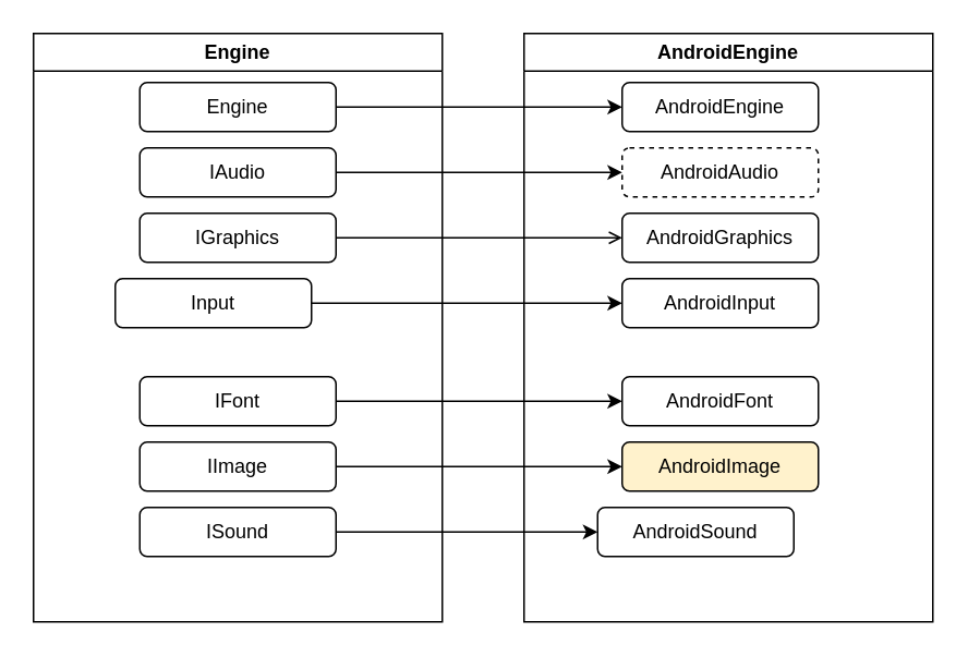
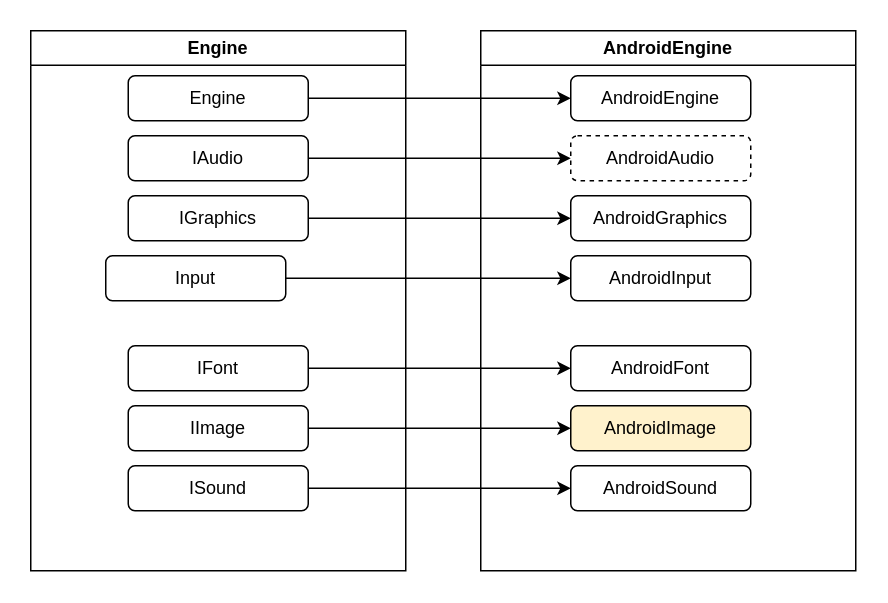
  <mxCell id="0" />
  <mxCell id="1" parent="0" />
  <mxCell id="2" value="AndroidEngine" style="swimlane;whiteSpace=wrap;html=1;" vertex="1" parent="1"><mxGeometry x="320" y="20" width="250" height="360" as="geometry" /></mxCell>
  <mxCell id="3" value="AndroidEngine" style="rounded=1;whiteSpace=wrap;html=1;" vertex="1" parent="2"><mxGeometry x="60" y="30" width="120" height="30" as="geometry" /></mxCell>
  <mxCell id="4" value="AndroidAudio" style="rounded=1;whiteSpace=wrap;html=1;dashed=1;" vertex="1" parent="2"><mxGeometry x="60" y="70" width="120" height="30" as="geometry" /></mxCell>
  <mxCell id="5" value="AndroidGraphics" style="rounded=1;whiteSpace=wrap;html=1;" vertex="1" parent="2"><mxGeometry x="60" y="110" width="120" height="30" as="geometry" /></mxCell>
  <mxCell id="6" value="AndroidInput" style="rounded=1;whiteSpace=wrap;html=1;" vertex="1" parent="2"><mxGeometry x="60" y="150" width="120" height="30" as="geometry" /></mxCell>
  <mxCell id="7" value="AndroidFont" style="rounded=1;whiteSpace=wrap;html=1;" vertex="1" parent="2"><mxGeometry x="60" y="210" width="120" height="30" as="geometry" /></mxCell>
  <mxCell id="8" value="AndroidImage" style="rounded=1;whiteSpace=wrap;html=1;fillColor=#fff2cc;" vertex="1" parent="2"><mxGeometry x="60" y="250" width="120" height="30" as="geometry" /></mxCell>
- <mxCell id="9" value="AndroidSound" style="rounded=1;whiteSpace=wrap;html=1;" vertex="1" parent="2"><mxGeometry x="45" y="290" width="120" height="30" as="geometry" /></mxCell>
+ <mxCell id="9" value="AndroidSound" style="rounded=1;whiteSpace=wrap;html=1;" vertex="1" parent="2"><mxGeometry x="60" y="290" width="120" height="30" as="geometry" /></mxCell>
  <mxCell id="10" value="Engine" style="swimlane;whiteSpace=wrap;html=1;" vertex="1" parent="1"><mxGeometry x="20" y="20" width="250" height="360" as="geometry" /></mxCell>
  <mxCell id="11" value="Engine" style="rounded=1;whiteSpace=wrap;html=1;" vertex="1" parent="10"><mxGeometry x="65" y="30" width="120" height="30" as="geometry" /></mxCell>
  <mxCell id="12" value="IAudio" style="rounded=1;whiteSpace=wrap;html=1;" vertex="1" parent="10"><mxGeometry x="65" y="70" width="120" height="30" as="geometry" /></mxCell>
  <mxCell id="13" value="IGraphics" style="rounded=1;whiteSpace=wrap;html=1;" vertex="1" parent="10"><mxGeometry x="65" y="110" width="120" height="30" as="geometry" /></mxCell>
  <mxCell id="14" value="Input" style="rounded=1;whiteSpace=wrap;html=1;" vertex="1" parent="10"><mxGeometry x="50" y="150" width="120" height="30" as="geometry" /></mxCell>
  <mxCell id="15" value="IFont" style="rounded=1;whiteSpace=wrap;html=1;" vertex="1" parent="10"><mxGeometry x="65" y="210" width="120" height="30" as="geometry" /></mxCell>
  <mxCell id="16" value="IImage" style="rounded=1;whiteSpace=wrap;html=1;" vertex="1" parent="10"><mxGeometry x="65" y="250" width="120" height="30" as="geometry" /></mxCell>
  <mxCell id="17" value="ISound" style="rounded=1;whiteSpace=wrap;html=1;" vertex="1" parent="10"><mxGeometry x="65" y="290" width="120" height="30" as="geometry" /></mxCell>
  <mxCell id="18" style="edgeStyle=orthogonalEdgeStyle;rounded=0;orthogonalLoop=1;jettySize=auto;html=1;exitX=1;exitY=0.5;exitDx=0;exitDy=0;entryX=0;entryY=0.5;entryDx=0;entryDy=0;" edge="1" parent="1" source="11" target="3"><mxGeometry relative="1" as="geometry" /></mxCell>
  <mxCell id="19" style="edgeStyle=orthogonalEdgeStyle;rounded=0;orthogonalLoop=1;jettySize=auto;html=1;exitX=1;exitY=0.5;exitDx=0;exitDy=0;entryX=0;entryY=0.5;entryDx=0;entryDy=0;" edge="1" parent="1" source="12" target="4"><mxGeometry relative="1" as="geometry" /></mxCell>
- <mxCell id="20" style="edgeStyle=orthogonalEdgeStyle;rounded=0;orthogonalLoop=1;jettySize=auto;html=1;exitX=1;exitY=0.5;exitDx=0;exitDy=0;entryX=0;entryY=0.5;entryDx=0;entryDy=0;endArrow=open;" edge="1" parent="1" source="13" target="5"><mxGeometry relative="1" as="geometry" /></mxCell>
+ <mxCell id="20" style="edgeStyle=orthogonalEdgeStyle;rounded=0;orthogonalLoop=1;jettySize=auto;html=1;exitX=1;exitY=0.5;exitDx=0;exitDy=0;entryX=0;entryY=0.5;entryDx=0;entryDy=0;" edge="1" parent="1" source="13" target="5"><mxGeometry relative="1" as="geometry" /></mxCell>
  <mxCell id="21" style="edgeStyle=orthogonalEdgeStyle;rounded=0;orthogonalLoop=1;jettySize=auto;html=1;exitX=1;exitY=0.5;exitDx=0;exitDy=0;entryX=0;entryY=0.5;entryDx=0;entryDy=0;" edge="1" parent="1" source="14" target="6"><mxGeometry relative="1" as="geometry" /></mxCell>
  <mxCell id="22" style="edgeStyle=orthogonalEdgeStyle;rounded=0;orthogonalLoop=1;jettySize=auto;html=1;exitX=1;exitY=0.5;exitDx=0;exitDy=0;entryX=0;entryY=0.5;entryDx=0;entryDy=0;" edge="1" parent="1" source="15" target="7"><mxGeometry relative="1" as="geometry" /></mxCell>
  <mxCell id="23" style="edgeStyle=orthogonalEdgeStyle;rounded=0;orthogonalLoop=1;jettySize=auto;html=1;exitX=1;exitY=0.5;exitDx=0;exitDy=0;entryX=0;entryY=0.5;entryDx=0;entryDy=0;" edge="1" parent="1" source="16" target="8"><mxGeometry relative="1" as="geometry" /></mxCell>
  <mxCell id="24" style="edgeStyle=orthogonalEdgeStyle;rounded=0;orthogonalLoop=1;jettySize=auto;html=1;exitX=1;exitY=0.5;exitDx=0;exitDy=0;" edge="1" parent="1" source="17" target="9"><mxGeometry relative="1" as="geometry" /></mxCell>
